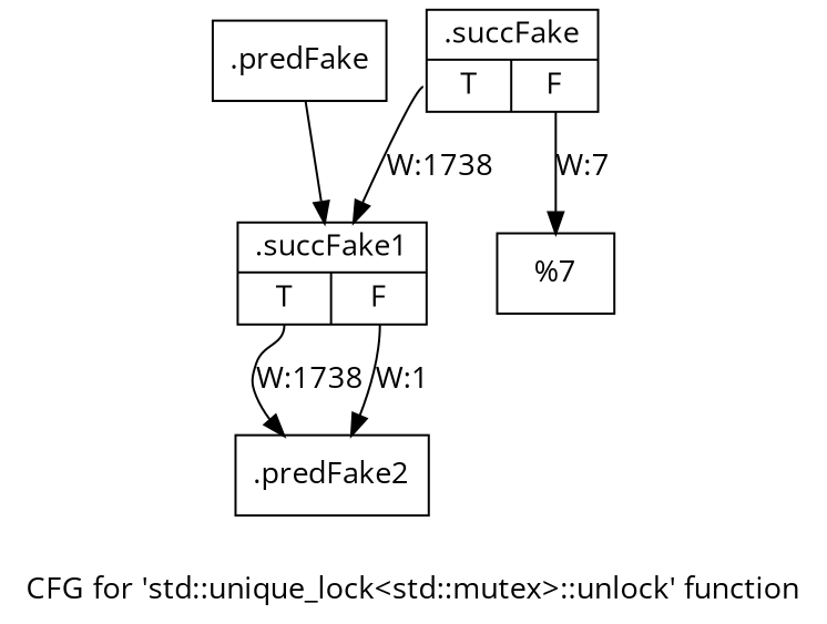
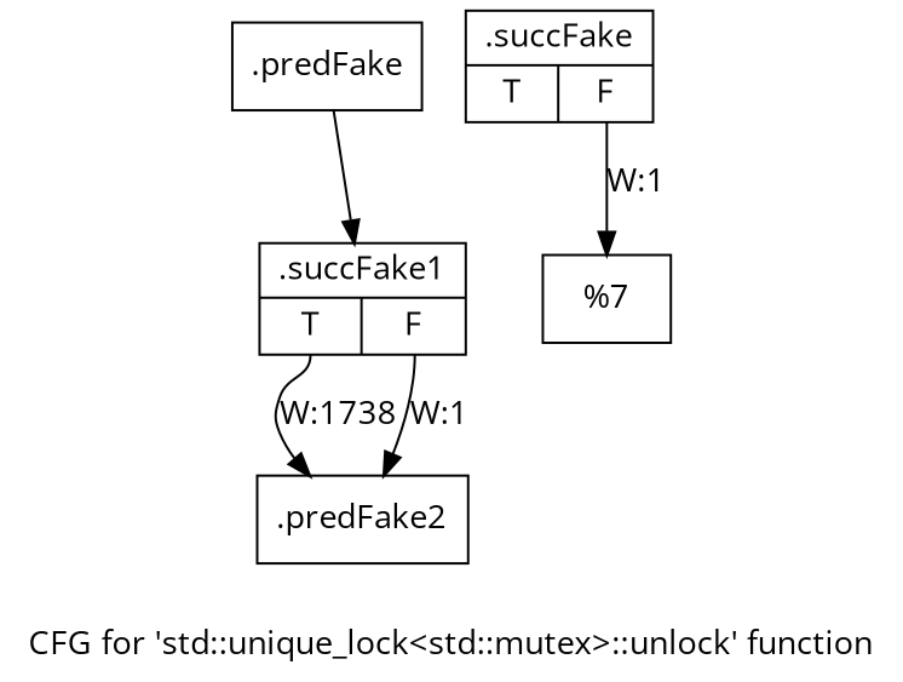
  digraph {
    fontname="Open Sans"
    label="CFG for 'std::unique_lock\<std::mutex\>::unlock' function"
    node [fontname="Open Sans" shape=record filename="/mnt/xilinx/Vitis_HLS/2021.2/tps/lnx64/gcc-6.2.0/lib/gcc/x86_64-pc-linux-gnu/6.2.0/../../../../include/c++/6.2.0/bits/std_mutex.h"]
    edge [execusionnum=1737 filename="/mnt/xilinx/Vitis_HLS/2021.2/tps/lnx64/gcc-6.2.0/lib/gcc/x86_64-pc-linux-gnu/6.2.0/../../../../include/c++/6.2.0/bits/std_mutex.h" fontname="Open Sans" tailport=s0]
    n1 [label="{.predFake}" filename=""]
    n2 [label="{.succFake1|{<s0>T|<s1>F}}" linenumber=321]
    n3 [label="{.succFake|{<s0>T|<s1>F}}" linenumber=319]
    n4 [label="{%7}" linenumber=320]
    n5 [label="{.predFake2}" filename=""]
    n1 -> n2 [tailport=""]
    n2 -> n5 [label="W:1738"]
    n2 -> n5 [label="W:1" tailport=s1 execusionnum="" filename=""]
-   n3 -> n2 [label="W:1738"]
-   n3 -> n4 [label="W:7" tailport=s1 execusionnum="" filename=""]
+   n3 -> n4 [label="W:1" tailport=s1 execusionnum="" filename=""]
  }
